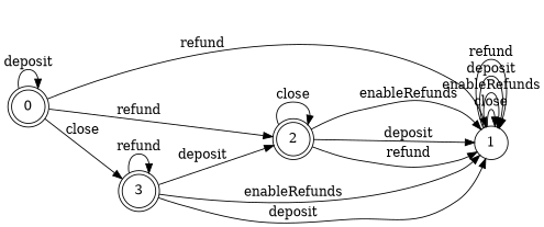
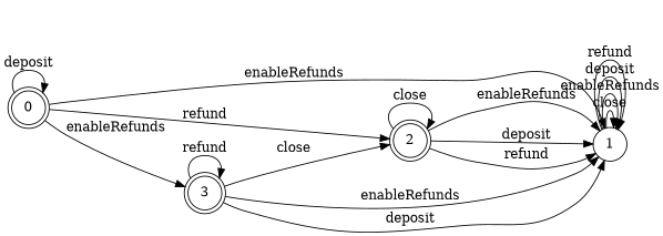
  digraph {
    rankdir=LR
    node [shape=doublecircle]
    n1 [label=0]
    n2 [label=1 shape=circle]
    n3 [label=2]
    n4 [label=3]
    n1 -> n1 [label=deposit]
-   n1 -> n2 [label=refund]
+   n1 -> n2 [label=enableRefunds]
    n1 -> n3 [label=refund]
-   n1 -> n4 [label=close]
+   n1 -> n4 [label=enableRefunds]
    n2 -> n2 [label=close]
    n2 -> n2 [label=enableRefunds]
    n2 -> n2 [label=deposit]
    n2 -> n2 [label=refund]
    n3 -> n2 [label=enableRefunds]
    n3 -> n2 [label=deposit]
    n3 -> n2 [label=refund]
    n3 -> n3 [label=close]
    n4 -> n2 [label=enableRefunds]
    n4 -> n2 [label=deposit]
-   n4 -> n3 [label=deposit]
+   n4 -> n3 [label=close]
    n4 -> n4 [label=refund]
  }
